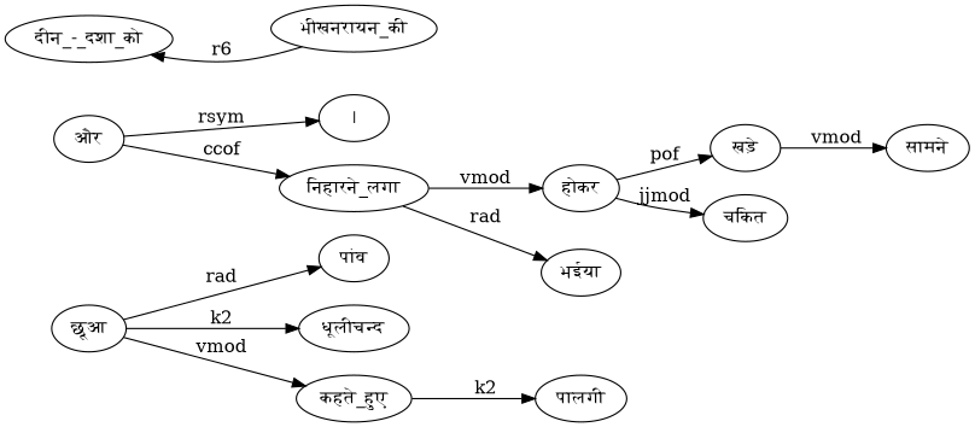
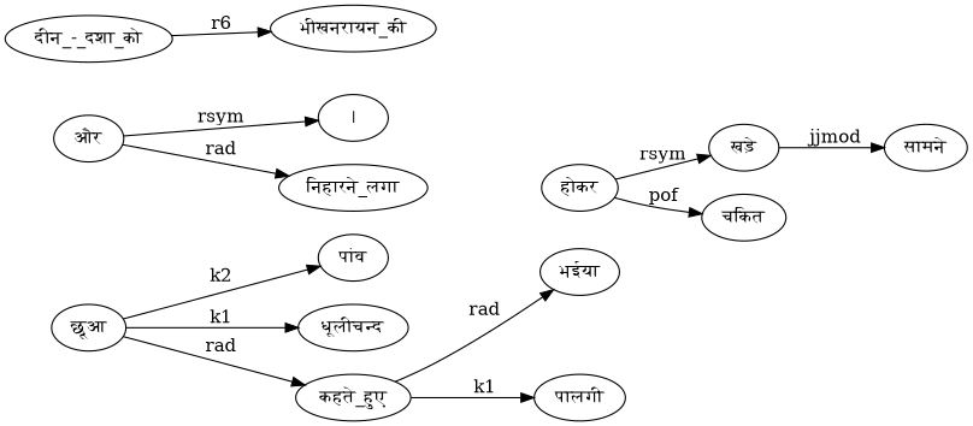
  digraph {
    rankdir=LR
    "कहते_हुए"
    "पालगी"
    "भईया"
    "छूआ"
    "पांव"
    "धूलीचन्द"
    "निहारने_लगा"
    "होकर"
    "दीन_-_दशा_को"
    "भीखनरायन_की"
    "खड़े"
    "चकित"
    "सामने"
    "और"
    "।"
-   "कहते_हुए" -> "पालगी" [label=k2]
-   "निहारने_लगा" -> "भईया" [label=rad]
-   "छूआ" -> "कहते_हुए" [label=vmod]
-   "छूआ" -> "पांव" [label=rad]
-   "छूआ" -> "धूलीचन्द" [label=k2]
-   "निहारने_लगा" -> "होकर" [label=vmod]
-   "होकर" -> "खड़े" [label=pof]
-   "होकर" -> "चकित" [label=jjmod]
-   "भीखनरायन_की" -> "दीन_-_दशा_को" [label=r6]
-   "खड़े" -> "सामने" [label=vmod]
-   "और" -> "निहारने_लगा" [label=ccof]
+   "कहते_हुए" -> "पालगी" [label=k1]
+   "कहते_हुए" -> "भईया" [label=rad]
+   "छूआ" -> "कहते_हुए" [label=rad]
+   "छूआ" -> "पांव" [label=k2]
+   "छूआ" -> "धूलीचन्द" [label=k1]
+   "होकर" -> "खड़े" [label=rsym]
+   "होकर" -> "चकित" [label=pof]
+   "दीन_-_दशा_को" -> "भीखनरायन_की" [label=r6]
+   "खड़े" -> "सामने" [label=jjmod]
+   "और" -> "निहारने_लगा" [label=rad]
    "और" -> "।" [label=rsym]
  }
